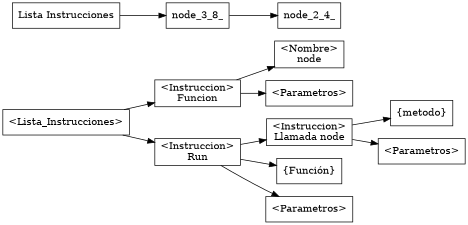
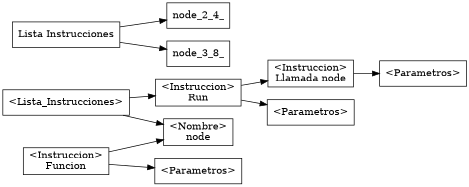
  digraph {
    rankdir=LR
    node [shape=box]
    n1 [label="<\Lista_Instrucciones\>"]
    n2 [label="\<Instruccion\>\nFuncion"]
    n3 [label="\<Instruccion\>\nRun"]
    n4 [label="\<Nombre\>\nnode"]
    n5 [label="\<Parametros\>"]
    n6 [label="\<Instruccion\>\nLlamada node"]
-   n7 [label="{Función}"]
    n8 [label="<\Parametros\>"]
    n9 [label="Lista Instrucciones"]
    node_2_4_
    n11 [label=node_3_8_]
-   n12 [label="{metodo}"]
    n13 [label="<\Parametros\>"]
-   n1 -> n2
+   n1 -> n4
    n1 -> n3
    n2 -> n4
    n2 -> n5
    n3 -> n6
-   n3 -> n7
    n3 -> n8
-   n6 -> n12
    n6 -> n13
-   n11 -> node_2_4_
+   n9 -> node_2_4_
    n9 -> n11
  }
